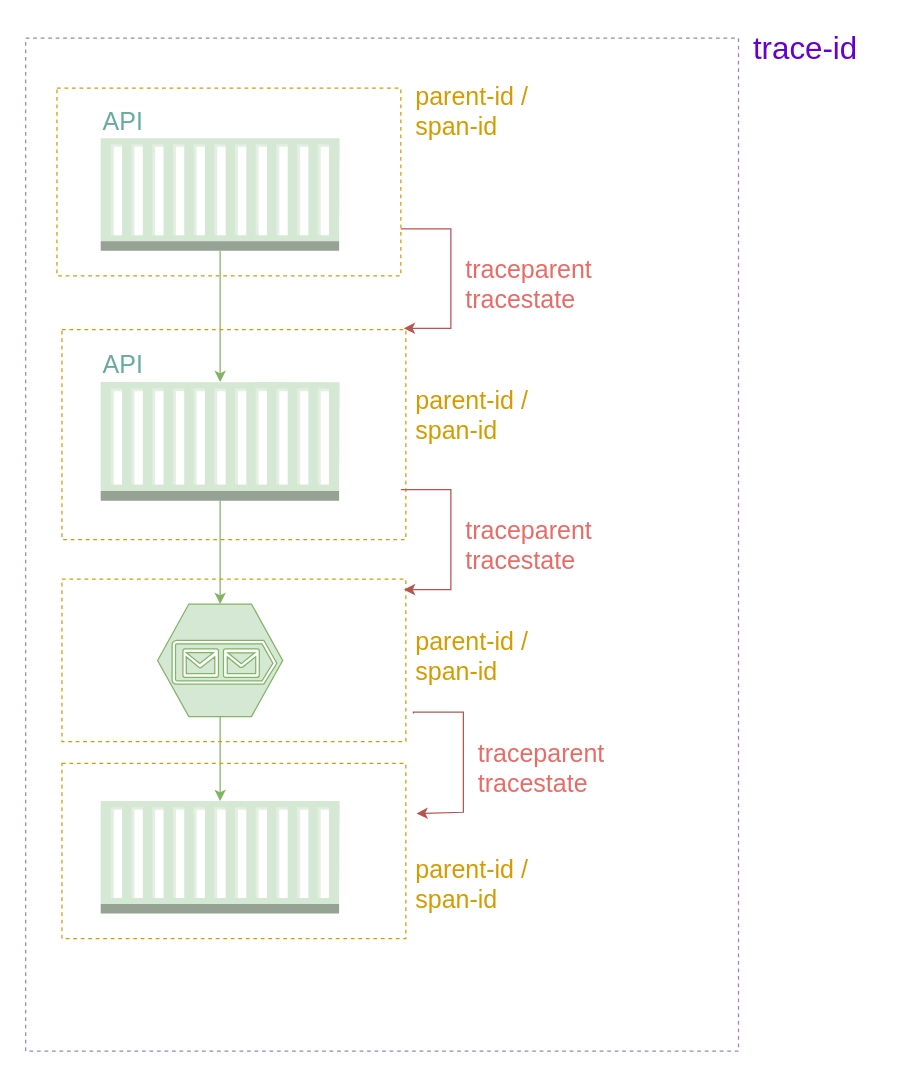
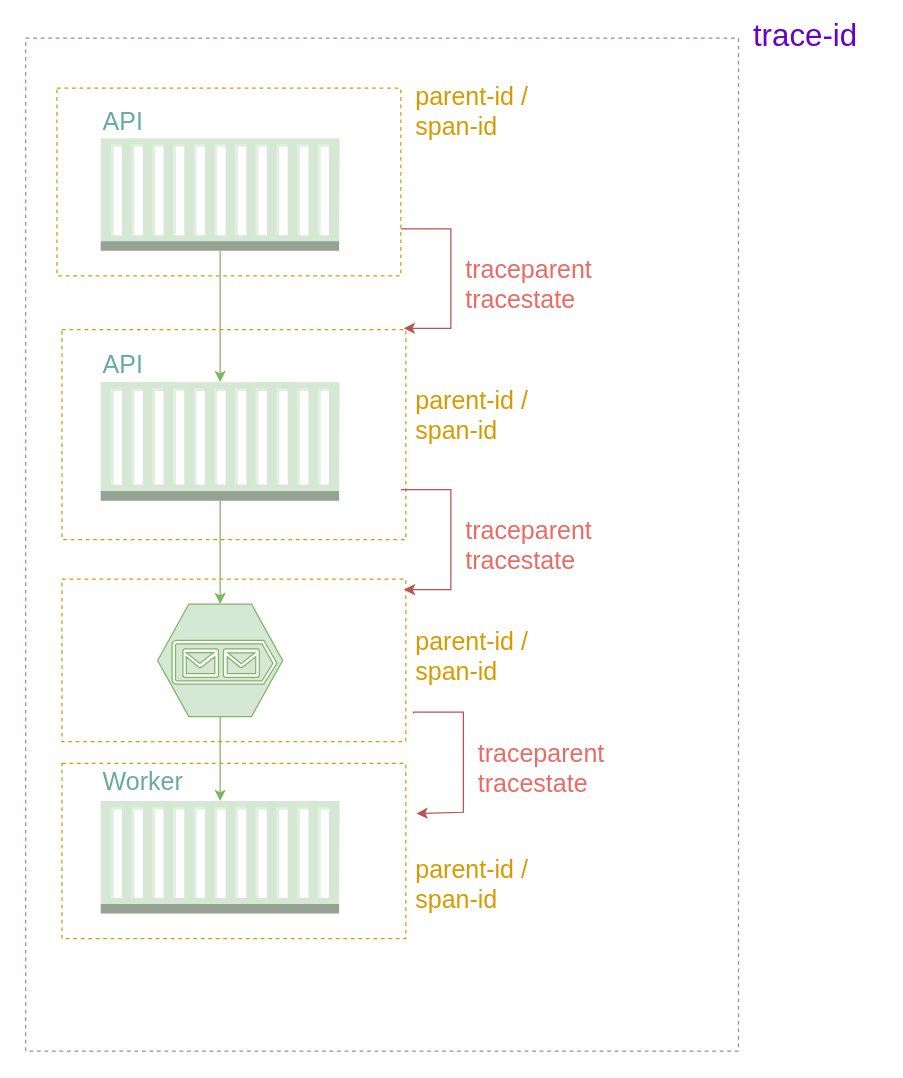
  <mxCell id="0" />
  <mxCell id="1" parent="0" />
  <mxCell id="2" value="" style="rounded=0;whiteSpace=wrap;html=1;fillColor=none;dashed=1;strokeColor=#A680B8;" parent="1" vertex="1"><mxGeometry x="20" y="30" width="570" height="810" as="geometry" /></mxCell>
  <mxCell id="3" style="edgeStyle=orthogonalEdgeStyle;rounded=0;orthogonalLoop=1;jettySize=auto;html=1;exitX=0.5;exitY=1;exitDx=0;exitDy=0;exitPerimeter=0;entryX=0.5;entryY=0;entryDx=0;entryDy=0;entryPerimeter=0;fillColor=#d5e8d4;strokeColor=#82b366;" parent="1" source="4" target="9" edge="1"><mxGeometry relative="1" as="geometry" /></mxCell>
  <mxCell id="4" value="" style="outlineConnect=0;dashed=0;verticalLabelPosition=bottom;verticalAlign=top;align=center;html=1;shape=mxgraph.aws3.ec2_compute_container;fillColor=#d5e8d4;strokeColor=#82b366;" parent="1" vertex="1"><mxGeometry x="80" y="110" width="191" height="90" as="geometry" /></mxCell>
  <mxCell id="5" style="edgeStyle=orthogonalEdgeStyle;rounded=0;orthogonalLoop=1;jettySize=auto;html=1;exitX=0.5;exitY=1;exitDx=0;exitDy=0;exitPerimeter=0;entryX=0.5;entryY=0;entryDx=0;entryDy=0;entryPerimeter=0;fillColor=#d5e8d4;strokeColor=#82b366;" parent="1" source="6" target="7" edge="1"><mxGeometry relative="1" as="geometry" /></mxCell>
  <mxCell id="6" value="" style="verticalLabelPosition=bottom;html=1;verticalAlign=top;align=center;strokeColor=#82b366;fillColor=#d5e8d4;shape=mxgraph.azure.storage_queue;" parent="1" vertex="1"><mxGeometry x="125.5" y="482.5" width="100" height="90" as="geometry" /></mxCell>
  <mxCell id="7" value="" style="outlineConnect=0;dashed=0;verticalLabelPosition=bottom;verticalAlign=top;align=center;html=1;shape=mxgraph.aws3.ec2_compute_container;fillColor=#d5e8d4;strokeColor=#82b366;" parent="1" vertex="1"><mxGeometry x="80" y="640" width="191" height="90" as="geometry" /></mxCell>
  <mxCell id="8" style="edgeStyle=orthogonalEdgeStyle;rounded=0;orthogonalLoop=1;jettySize=auto;html=1;exitX=0.5;exitY=1;exitDx=0;exitDy=0;exitPerimeter=0;entryX=0.5;entryY=0;entryDx=0;entryDy=0;entryPerimeter=0;fillColor=#d5e8d4;strokeColor=#82b366;" parent="1" source="9" target="6" edge="1"><mxGeometry relative="1" as="geometry" /></mxCell>
  <mxCell id="9" value="" style="outlineConnect=0;dashed=0;verticalLabelPosition=bottom;verticalAlign=top;align=center;html=1;shape=mxgraph.aws3.ec2_compute_container;fillColor=#d5e8d4;strokeColor=#82b366;" parent="1" vertex="1"><mxGeometry x="80" y="305" width="191" height="95" as="geometry" /></mxCell>
- <mxCell id="10" value="&lt;font color=&quot;#6600cc&quot;&gt;&lt;span style=&quot;font-size: 25px&quot;&gt;trace-id&lt;br&gt;&lt;/span&gt;&lt;/font&gt;" style="text;html=1;resizable=0;points=[];autosize=1;align=left;verticalAlign=top;spacingTop=-4;" parent="1" vertex="1"><mxGeometry x="600" y="20" width="100" height="20" as="geometry" /></mxCell>
+ <mxCell id="10" value="&lt;font color=&quot;#6600cc&quot;&gt;&lt;span style=&quot;font-size: 25px&quot;&gt;trace-id&lt;br&gt;&lt;/span&gt;&lt;/font&gt;" style="text;html=1;resizable=0;points=[];autosize=1;align=left;verticalAlign=top;spacingTop=-4;" parent="1" vertex="1"><mxGeometry x="600" y="10" width="100" height="20" as="geometry" /></mxCell>
  <mxCell id="11" value="&lt;font style=&quot;font-size: 20px&quot;&gt;API&lt;/font&gt;" style="text;html=1;resizable=0;points=[];autosize=1;align=left;verticalAlign=top;spacingTop=-4;fontColor=#67AB9F;" parent="1" vertex="1"><mxGeometry x="80" y="82" width="50" height="20" as="geometry" /></mxCell>
  <mxCell id="12" value="&lt;font style=&quot;font-size: 20px&quot;&gt;API&lt;/font&gt;" style="text;html=1;resizable=0;points=[];autosize=1;align=left;verticalAlign=top;spacingTop=-4;fontColor=#67AB9F;" parent="1" vertex="1"><mxGeometry x="80" y="276" width="50" height="20" as="geometry" /></mxCell>
+ <mxCell id="13" value="&lt;font style=&quot;font-size: 20px&quot;&gt;Worker&lt;br&gt;&lt;br&gt;&lt;/font&gt;" style="text;html=1;resizable=0;points=[];autosize=1;align=left;verticalAlign=top;spacingTop=-4;fontColor=#67AB9F;" parent="1" vertex="1"><mxGeometry x="80" y="610" width="80" height="30" as="geometry" /></mxCell>
  <mxCell id="14" style="edgeStyle=orthogonalEdgeStyle;rounded=0;orthogonalLoop=1;jettySize=auto;html=1;exitX=1;exitY=0.75;exitDx=0;exitDy=0;entryX=0.994;entryY=-0.006;entryDx=0;entryDy=0;entryPerimeter=0;fillColor=#f8cecc;strokeColor=#b85450;" parent="1" source="15" target="16" edge="1"><mxGeometry relative="1" as="geometry"><Array as="points"><mxPoint x="360" y="182" /><mxPoint x="360" y="262" /></Array></mxGeometry></mxCell>
  <mxCell id="15" value="" style="rounded=0;whiteSpace=wrap;html=1;dashed=1;strokeColor=#d79b00;fillColor=none;" parent="1" vertex="1"><mxGeometry x="45" y="70" width="275" height="150" as="geometry" /></mxCell>
  <mxCell id="16" value="" style="rounded=0;whiteSpace=wrap;html=1;dashed=1;strokeColor=#d79b00;fillColor=none;" parent="1" vertex="1"><mxGeometry x="49" y="263" width="275" height="168" as="geometry" /></mxCell>
  <mxCell id="17" value="" style="rounded=0;whiteSpace=wrap;html=1;dashed=1;strokeColor=#d79b00;fillColor=none;" parent="1" vertex="1"><mxGeometry x="49" y="462.5" width="275" height="130" as="geometry" /></mxCell>
  <mxCell id="18" value="" style="rounded=0;whiteSpace=wrap;html=1;dashed=1;strokeColor=#d79b00;fillColor=none;" parent="1" vertex="1"><mxGeometry x="49" y="610" width="275" height="140" as="geometry" /></mxCell>
  <mxCell id="19" value="&lt;span style=&quot;font-size: 20px&quot;&gt;&lt;font color=&quot;#d79b00&quot; style=&quot;font-size: 20px&quot;&gt;parent-id /&lt;br&gt;span-id&lt;/font&gt;&lt;br&gt;&lt;/span&gt;" style="text;html=1;resizable=0;points=[];autosize=1;align=left;verticalAlign=top;spacingTop=-4;" parent="1" vertex="1"><mxGeometry x="330" y="62" width="110" height="30" as="geometry" /></mxCell>
  <mxCell id="20" value="&lt;span style=&quot;font-size: 20px&quot;&gt;&lt;font color=&quot;#d79b00&quot; style=&quot;font-size: 20px&quot;&gt;parent-id /&lt;br&gt;span-id&lt;/font&gt;&lt;br&gt;&lt;/span&gt;" style="text;html=1;resizable=0;points=[];autosize=1;align=left;verticalAlign=top;spacingTop=-4;" parent="1" vertex="1"><mxGeometry x="330" y="304.5" width="110" height="30" as="geometry" /></mxCell>
  <mxCell id="21" value="&lt;span style=&quot;font-size: 20px&quot;&gt;&lt;font color=&quot;#d79b00&quot; style=&quot;font-size: 20px&quot;&gt;parent-id /&lt;br&gt;span-id&lt;/font&gt;&lt;br&gt;&lt;/span&gt;" style="text;html=1;resizable=0;points=[];autosize=1;align=left;verticalAlign=top;spacingTop=-4;" parent="1" vertex="1"><mxGeometry x="330" y="498" width="110" height="30" as="geometry" /></mxCell>
  <mxCell id="22" value="&lt;span style=&quot;font-size: 20px&quot;&gt;&lt;font color=&quot;#d79b00&quot; style=&quot;font-size: 20px&quot;&gt;parent-id /&lt;br&gt;span-id&lt;/font&gt;&lt;br&gt;&lt;/span&gt;" style="text;html=1;resizable=0;points=[];autosize=1;align=left;verticalAlign=top;spacingTop=-4;" parent="1" vertex="1"><mxGeometry x="330" y="680" width="110" height="30" as="geometry" /></mxCell>
  <mxCell id="23" value="&lt;span style=&quot;font-size: 20px&quot;&gt;&lt;font color=&quot;#ea6b66&quot;&gt;&lt;font style=&quot;font-size: 20px&quot;&gt;traceparent&lt;br&gt;&lt;/font&gt;tracestate&lt;/font&gt;&lt;br&gt;&lt;/span&gt;" style="text;html=1;resizable=0;points=[];autosize=1;align=left;verticalAlign=top;spacingTop=-4;" parent="1" vertex="1"><mxGeometry x="370" y="200" width="120" height="30" as="geometry" /></mxCell>
  <mxCell id="24" style="edgeStyle=orthogonalEdgeStyle;rounded=0;orthogonalLoop=1;jettySize=auto;html=1;exitX=1;exitY=0.75;exitDx=0;exitDy=0;entryX=0.994;entryY=-0.006;entryDx=0;entryDy=0;entryPerimeter=0;fillColor=#f8cecc;strokeColor=#b85450;" parent="1" edge="1"><mxGeometry relative="1" as="geometry"><mxPoint x="320" y="391" as="sourcePoint" /><mxPoint x="322.5" y="471" as="targetPoint" /><Array as="points"><mxPoint x="360" y="391" /><mxPoint x="360" y="471" /></Array></mxGeometry></mxCell>
  <mxCell id="25" value="&lt;span style=&quot;font-size: 20px&quot;&gt;&lt;font color=&quot;#ea6b66&quot;&gt;&lt;font style=&quot;font-size: 20px&quot;&gt;traceparent&lt;br&gt;&lt;/font&gt;tracestate&lt;/font&gt;&lt;br&gt;&lt;/span&gt;" style="text;html=1;resizable=0;points=[];autosize=1;align=left;verticalAlign=top;spacingTop=-4;" parent="1" vertex="1"><mxGeometry x="370" y="409" width="120" height="30" as="geometry" /></mxCell>
  <mxCell id="26" style="edgeStyle=orthogonalEdgeStyle;rounded=0;orthogonalLoop=1;jettySize=auto;html=1;exitX=1;exitY=0.75;exitDx=0;exitDy=0;entryX=0.994;entryY=-0.006;entryDx=0;entryDy=0;entryPerimeter=0;fillColor=#f8cecc;strokeColor=#b85450;" parent="1" edge="1"><mxGeometry relative="1" as="geometry"><mxPoint x="330" y="570" as="sourcePoint" /><mxPoint x="332.5" y="650" as="targetPoint" /><Array as="points"><mxPoint x="370" y="569" /><mxPoint x="370" y="649" /></Array></mxGeometry></mxCell>
  <mxCell id="27" value="&lt;span style=&quot;font-size: 20px&quot;&gt;&lt;font color=&quot;#ea6b66&quot;&gt;&lt;font style=&quot;font-size: 20px&quot;&gt;traceparent&lt;br&gt;&lt;/font&gt;tracestate&lt;/font&gt;&lt;br&gt;&lt;/span&gt;" style="text;html=1;resizable=0;points=[];autosize=1;align=left;verticalAlign=top;spacingTop=-4;" parent="1" vertex="1"><mxGeometry x="380" y="587" width="120" height="30" as="geometry" /></mxCell>
